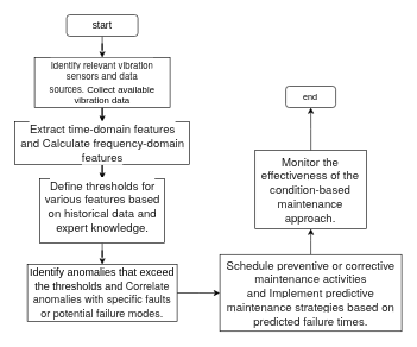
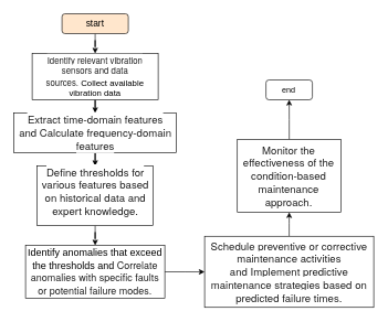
  <mxCell id="0" />
  <mxCell id="1" parent="0" />
  <mxCell id="2" value="" style="edgeStyle=orthogonalEdgeStyle;rounded=0;orthogonalLoop=1;jettySize=auto;html=1;" edge="1" parent="1" source="3" target="5"><mxGeometry relative="1" as="geometry" /></mxCell>
- <mxCell id="3" value="&lt;div style=&quot;text-align: justify; font-size: 14px;&quot;&gt;&lt;span style=&quot;background-color: initial; font-size: 14px;&quot;&gt;start&lt;/span&gt;&lt;/div&gt;" style="rounded=1;whiteSpace=wrap;html=1;fontSize=14;" vertex="1" parent="1"><mxGeometry x="93" width="100" height="30" as="geometry" y="20" /></mxCell>
+ <mxCell id="3" value="&lt;div style=&quot;text-align: justify; font-size: 14px;&quot;&gt;&lt;span style=&quot;background-color: initial; font-size: 14px;&quot;&gt;start&lt;/span&gt;&lt;/div&gt;" style="rounded=1;whiteSpace=wrap;html=1;fontSize=14;fillColor=#ffe6cc;" vertex="1" parent="1"><mxGeometry x="93" width="100" height="30" as="geometry" y="20" /></mxCell>
  <mxCell id="4" style="edgeStyle=orthogonalEdgeStyle;rounded=0;orthogonalLoop=1;jettySize=auto;html=1;entryX=0.5;entryY=0;entryDx=0;entryDy=0;" edge="1" parent="1" source="5" target="7"><mxGeometry relative="1" as="geometry" /></mxCell>
  <mxCell id="5" value="&lt;font style=&quot;font-size: 13px;&quot;&gt;&lt;span style=&quot;background-color: rgb(255, 255, 255); color: rgb(31, 31, 31); font-family: &amp;quot;Google Sans&amp;quot;, &amp;quot;Helvetica Neue&amp;quot;, sans-serif; text-align: start;&quot;&gt;Identify relevant vibration sensors and data sources.&amp;nbsp;&lt;/span&gt;Collect&amp;nbsp;available vibration data&lt;/font&gt;" style="rounded=0;whiteSpace=wrap;html=1;" vertex="1" parent="1"><mxGeometry x="48" y="80" width="190" height="70" as="geometry" /></mxCell>
  <mxCell id="6" value="" style="edgeStyle=orthogonalEdgeStyle;rounded=0;orthogonalLoop=1;jettySize=auto;html=1;" edge="1" parent="1" source="7" target="10"><mxGeometry relative="1" as="geometry" /></mxCell>
  <mxCell id="7" value="&lt;span style=&quot;background-color: rgb(255, 255, 255); color: rgb(31, 31, 31); font-family: &amp;quot;Google Sans&amp;quot;, &amp;quot;Helvetica Neue&amp;quot;, sans-serif; font-size: 16px; text-align: start;&quot;&gt;Extract time-domain features and&amp;nbsp;&lt;/span&gt;&lt;span style=&quot;background-color: rgb(255, 255, 255); color: rgb(31, 31, 31); font-family: &amp;quot;Google Sans&amp;quot;, &amp;quot;Helvetica Neue&amp;quot;, sans-serif; font-size: 16px; text-align: start;&quot;&gt;Calculate frequency-domain features&lt;/span&gt;&lt;span style=&quot;background-color: rgb(255, 255, 255); color: rgb(31, 31, 31); font-family: &amp;quot;Google Sans&amp;quot;, &amp;quot;Helvetica Neue&amp;quot;, sans-serif; font-size: 16px; text-align: start;&quot;&gt;&lt;br&gt;&lt;/span&gt;" style="rounded=0;whiteSpace=wrap;html=1;" vertex="1" parent="1"><mxGeometry x="20.5" y="170" width="245" height="60" as="geometry" /></mxCell>
  <mxCell id="8" value="end" style="rounded=1;whiteSpace=wrap;html=1;" vertex="1" parent="1"><mxGeometry x="400.49" y="120" width="70" height="30" as="geometry" /></mxCell>
  <mxCell id="9" value="" style="edgeStyle=orthogonalEdgeStyle;rounded=0;orthogonalLoop=1;jettySize=auto;html=1;" edge="1" parent="1" source="10" target="12"><mxGeometry relative="1" as="geometry" /></mxCell>
  <mxCell id="10" value="&lt;span style=&quot;background-color: rgb(255, 255, 255); color: rgb(31, 31, 31); font-family: &amp;quot;Google Sans&amp;quot;, &amp;quot;Helvetica Neue&amp;quot;, sans-serif; font-size: 16px; text-align: start;&quot;&gt;Define thresholds for various features based on historical data and expert knowledge.&lt;/span&gt;&lt;span style=&quot;background-color: rgb(255, 255, 255); color: rgb(31, 31, 31); font-family: &amp;quot;Google Sans&amp;quot;, &amp;quot;Helvetica Neue&amp;quot;, sans-serif; font-size: 16px; text-align: start;&quot;&gt;&lt;br&gt;&lt;/span&gt;&lt;br&gt;" style="rounded=0;whiteSpace=wrap;html=1;" vertex="1" parent="1"><mxGeometry x="55.5" y="250" width="175" height="90" as="geometry" /></mxCell>
  <mxCell id="11" value="" style="edgeStyle=orthogonalEdgeStyle;rounded=0;orthogonalLoop=1;jettySize=auto;html=1;" edge="1" parent="1" source="12" target="14"><mxGeometry relative="1" as="geometry" /></mxCell>
  <mxCell id="12" value="&lt;font style=&quot;font-size: 15px;&quot;&gt;Identify anomalies that exceed the thresholds and&amp;nbsp;&lt;span style=&quot;background-color: rgb(255, 255, 255); color: rgb(31, 31, 31); font-family: &amp;quot;Google Sans&amp;quot;, &amp;quot;Helvetica Neue&amp;quot;, sans-serif; text-align: start;&quot;&gt;Correlate anomalies with specific faults or potential failure modes.&lt;/span&gt;&lt;/font&gt;&lt;br&gt;" style="rounded=0;whiteSpace=wrap;html=1;" vertex="1" parent="1"><mxGeometry x="38" y="370" width="210" height="80" as="geometry" /></mxCell>
  <mxCell id="13" value="" style="edgeStyle=orthogonalEdgeStyle;rounded=0;orthogonalLoop=1;jettySize=auto;html=1;" edge="1" parent="1" source="14" target="16"><mxGeometry relative="1" as="geometry" /></mxCell>
  <mxCell id="14" value="&lt;span style=&quot;background-color: rgb(255, 255, 255); color: rgb(31, 31, 31); font-family: &amp;quot;Google Sans&amp;quot;, &amp;quot;Helvetica Neue&amp;quot;, sans-serif; font-size: 16px; text-align: start;&quot;&gt;Schedule preventive or corrective maintenance activities and&amp;nbsp;&lt;/span&gt;&lt;span style=&quot;background-color: rgb(255, 255, 255); color: rgb(31, 31, 31); font-family: &amp;quot;Google Sans&amp;quot;, &amp;quot;Helvetica Neue&amp;quot;, sans-serif; font-size: 16px; text-align: start;&quot;&gt;Implement predictive maintenance strategies based on predicted failure times.&lt;/span&gt;&lt;span style=&quot;background-color: rgb(255, 255, 255); color: rgb(31, 31, 31); font-family: &amp;quot;Google Sans&amp;quot;, &amp;quot;Helvetica Neue&amp;quot;, sans-serif; font-size: 16px; text-align: start;&quot;&gt;&lt;br&gt;&lt;/span&gt;" style="rounded=0;whiteSpace=wrap;html=1;" vertex="1" parent="1"><mxGeometry x="308" y="356.25" width="255" height="107.5" as="geometry" /></mxCell>
  <mxCell id="15" value="" style="edgeStyle=orthogonalEdgeStyle;rounded=0;orthogonalLoop=1;jettySize=auto;html=1;" edge="1" parent="1" source="16" target="8"><mxGeometry relative="1" as="geometry" /></mxCell>
  <mxCell id="16" value="&lt;span style=&quot;background-color: rgb(255, 255, 255); color: rgb(31, 31, 31); font-family: &amp;quot;Google Sans&amp;quot;, &amp;quot;Helvetica Neue&amp;quot;, sans-serif; font-size: 16px; text-align: start;&quot;&gt;Monitor the effectiveness of the condition-based maintenance approach.&lt;/span&gt;" style="rounded=0;whiteSpace=wrap;html=1;" vertex="1" parent="1"><mxGeometry x="357.37" y="210" width="156.25" height="110" as="geometry" /></mxCell>
